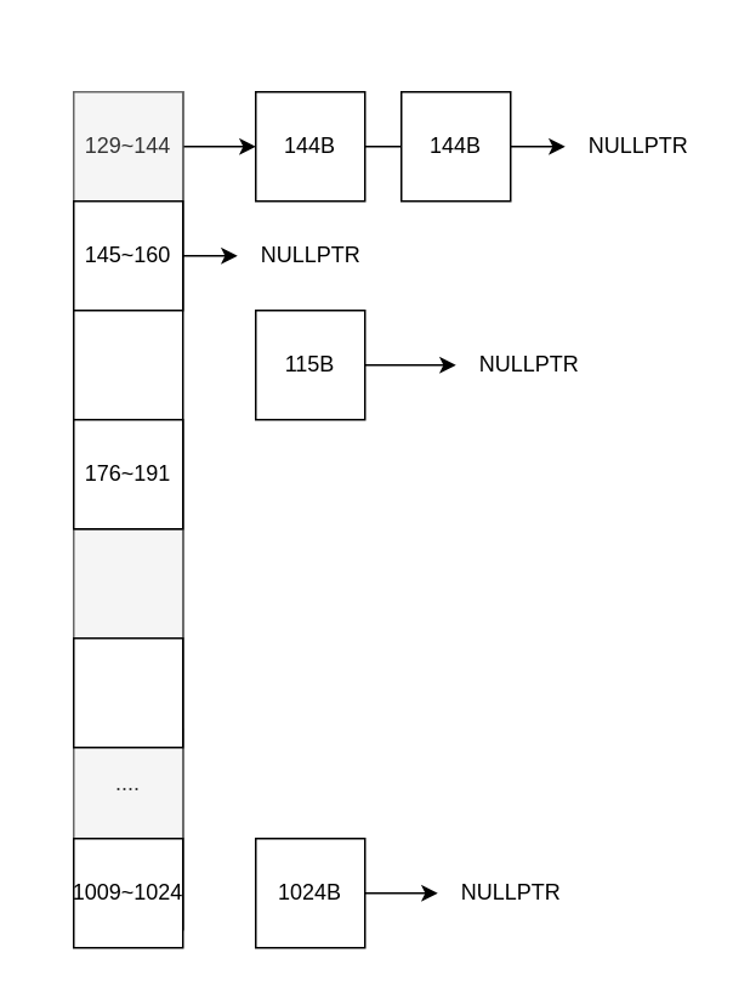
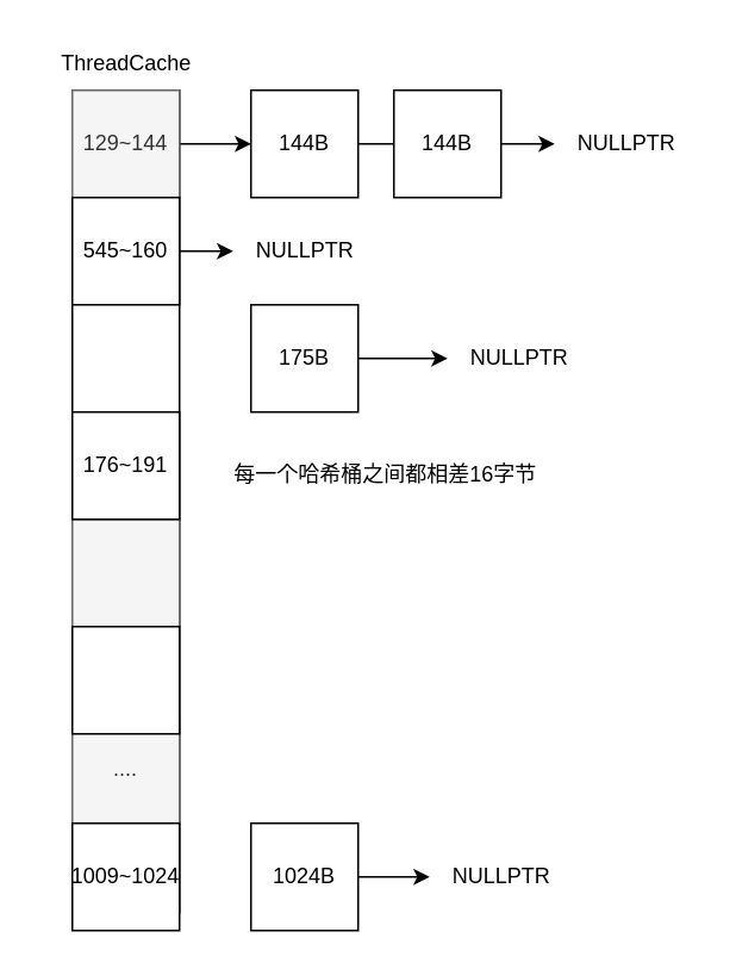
  <mxCell id="0" />
  <mxCell id="1" parent="0" />
  <mxCell id="2" value="" style="rounded=0;whiteSpace=wrap;html=1;" parent="1" vertex="1"><mxGeometry x="40" y="50" width="60" height="460" as="geometry" /></mxCell>
  <mxCell id="3" value="" style="edgeStyle=orthogonalEdgeStyle;rounded=0;orthogonalLoop=1;jettySize=auto;html=1;" parent="1" source="4" target="12" edge="1"><mxGeometry relative="1" as="geometry" /></mxCell>
  <mxCell id="4" value="129~144" style="rounded=0;whiteSpace=wrap;html=1;fillColor=#f5f5f5;fontColor=#333333;strokeColor=#666666;" parent="1" vertex="1"><mxGeometry x="40" y="50" width="60" height="60" as="geometry" /></mxCell>
  <mxCell id="5" value="" style="edgeStyle=orthogonalEdgeStyle;rounded=0;orthogonalLoop=1;jettySize=auto;html=1;" parent="1" source="6" target="16" edge="1"><mxGeometry relative="1" as="geometry" /></mxCell>
- <mxCell id="6" value="145~160" style="rounded=0;whiteSpace=wrap;html=1;" parent="1" vertex="1"><mxGeometry x="40" y="110" width="60" height="60" as="geometry" /></mxCell>
+ <mxCell id="6" value="545~160" style="rounded=0;whiteSpace=wrap;html=1;" parent="1" vertex="1"><mxGeometry x="40" y="110" width="60" height="60" as="geometry" /></mxCell>
  <mxCell id="7" value="" style="rounded=0;whiteSpace=wrap;html=1;fillColor=#f5f5f5;fontColor=#333333;strokeColor=#666666;" parent="1" vertex="1"><mxGeometry x="40" y="290" width="60" height="60" as="geometry" /></mxCell>
  <mxCell id="8" value="...." style="rounded=0;whiteSpace=wrap;html=1;fillColor=#f5f5f5;fontColor=#333333;strokeColor=#666666;" parent="1" vertex="1"><mxGeometry x="40" y="400" width="60" height="60" as="geometry" /></mxCell>
  <mxCell id="9" value="176~191" style="rounded=0;whiteSpace=wrap;html=1;" parent="1" vertex="1"><mxGeometry x="40" y="230" width="60" height="60" as="geometry" /></mxCell>
  <mxCell id="10" value="" style="rounded=0;whiteSpace=wrap;html=1;" parent="1" vertex="1"><mxGeometry x="40" y="350" width="60" height="60" as="geometry" /></mxCell>
  <mxCell id="11" value="" style="edgeStyle=orthogonalEdgeStyle;rounded=0;orthogonalLoop=1;jettySize=auto;html=1;" parent="1" source="12" target="17" edge="1"><mxGeometry relative="1" as="geometry" /></mxCell>
  <mxCell id="12" value="144B" style="rounded=0;whiteSpace=wrap;html=1;" parent="1" vertex="1"><mxGeometry x="140" y="50" width="60" height="60" as="geometry" /></mxCell>
  <mxCell id="13" value="144B" style="rounded=0;whiteSpace=wrap;html=1;" parent="1" vertex="1"><mxGeometry x="220" y="50" width="60" height="60" as="geometry" /></mxCell>
  <mxCell id="14" value="" style="edgeStyle=orthogonalEdgeStyle;rounded=0;orthogonalLoop=1;jettySize=auto;html=1;" parent="1" source="15" target="18" edge="1"><mxGeometry relative="1" as="geometry" /></mxCell>
- <mxCell id="15" value="115B" style="rounded=0;whiteSpace=wrap;html=1;" parent="1" vertex="1"><mxGeometry x="140" y="170" width="60" height="60" as="geometry" /></mxCell>
+ <mxCell id="15" value="175B" style="rounded=0;whiteSpace=wrap;html=1;" parent="1" vertex="1"><mxGeometry x="140" y="170" width="60" height="60" as="geometry" /></mxCell>
  <mxCell id="16" value="NULLPTR" style="text;html=1;align=center;verticalAlign=middle;resizable=0;points=[];autosize=1;strokeColor=none;fillColor=none;" parent="1" vertex="1"><mxGeometry x="130" y="125" width="80" height="30" as="geometry" /></mxCell>
  <mxCell id="17" value="NULLPTR" style="text;html=1;align=center;verticalAlign=middle;resizable=0;points=[];autosize=1;strokeColor=none;fillColor=none;" parent="1" vertex="1"><mxGeometry x="310" y="65" width="80" height="30" as="geometry" /></mxCell>
  <mxCell id="18" value="NULLPTR" style="text;html=1;align=center;verticalAlign=middle;resizable=0;points=[];autosize=1;strokeColor=none;fillColor=none;" parent="1" vertex="1"><mxGeometry x="250" y="185" width="80" height="30" as="geometry" /></mxCell>
+ <mxCell id="19" value="ThreadCache" style="text;html=1;align=center;verticalAlign=middle;resizable=0;points=[];autosize=1;strokeColor=none;fillColor=none;" parent="1" vertex="1"><mxGeometry x="20" y="20" width="100" height="30" as="geometry" /></mxCell>
  <mxCell id="20" value="1009~1024" style="rounded=0;whiteSpace=wrap;html=1;" parent="1" vertex="1"><mxGeometry x="40" y="460" width="60" height="60" as="geometry" /></mxCell>
+ <mxCell id="21" value="每一个哈希桶之间都相差16字节" style="text;html=1;align=center;verticalAlign=middle;resizable=0;points=[];autosize=1;strokeColor=none;fillColor=none;" parent="1" vertex="1"><mxGeometry x="120" y="250" width="190" height="30" as="geometry" /></mxCell>
  <mxCell id="22" value="" style="edgeStyle=orthogonalEdgeStyle;rounded=0;orthogonalLoop=1;jettySize=auto;html=1;" parent="1" source="23" target="24" edge="1"><mxGeometry relative="1" as="geometry" /></mxCell>
  <mxCell id="23" value="1024B" style="rounded=0;whiteSpace=wrap;html=1;" parent="1" vertex="1"><mxGeometry x="140" y="460" width="60" height="60" as="geometry" /></mxCell>
  <mxCell id="24" value="NULLPTR" style="text;html=1;align=center;verticalAlign=middle;resizable=0;points=[];autosize=1;strokeColor=none;fillColor=none;" parent="1" vertex="1"><mxGeometry x="240" y="475" width="80" height="30" as="geometry" /></mxCell>
